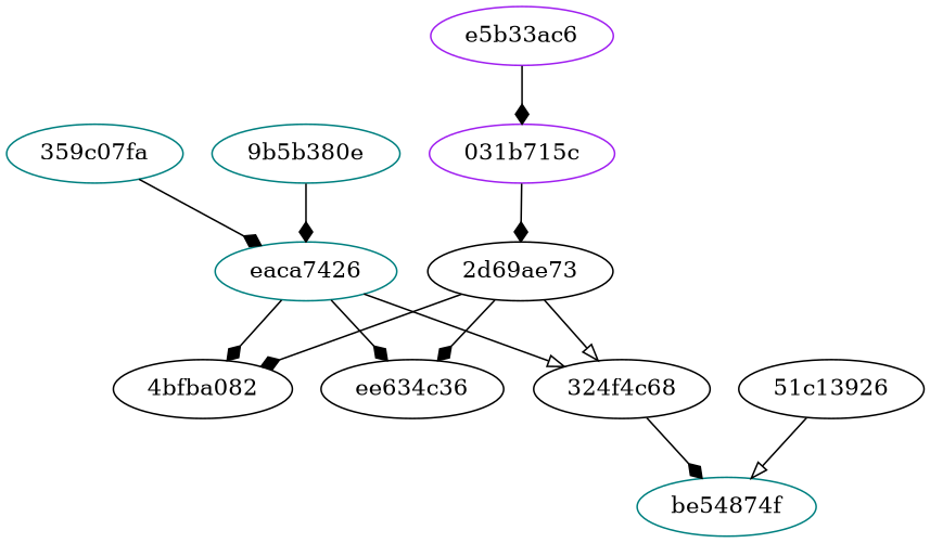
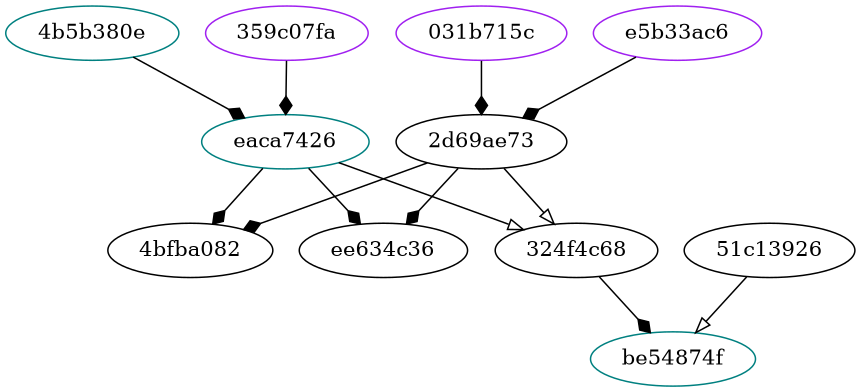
  digraph {
    node [color=black]
    edge [arrowhead=diamond]
-   "9b5b380e" [color=teal]
+   "9b5b380e" [color=teal label="4b5b380e"]
    eaca7426 [color=teal]
    "4bfba082"
    ee634c36
    "324f4c68"
-   "359c07fa" [color=teal]
+   "359c07fa" [color=purple]
    "031b715c" [color=purple]
    "2d69ae73"
    e5b33ac6 [color=purple]
    be54874f [color=teal]
    "51c13926"
    "9b5b380e" -> eaca7426
    eaca7426 -> "4bfba082"
    eaca7426 -> ee634c36
    eaca7426 -> "324f4c68" [arrowhead=onormal]
    "324f4c68" -> be54874f
    "359c07fa" -> eaca7426
    "031b715c" -> "2d69ae73"
    "2d69ae73" -> "4bfba082"
    "2d69ae73" -> ee634c36
    "2d69ae73" -> "324f4c68" [arrowhead=onormal]
-   e5b33ac6 -> "031b715c"
+   e5b33ac6 -> "2d69ae73"
    "51c13926" -> be54874f [arrowhead=onormal]
  }
